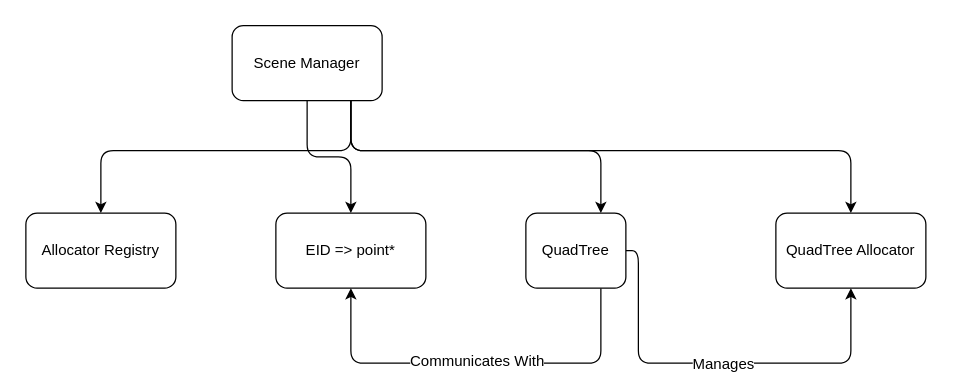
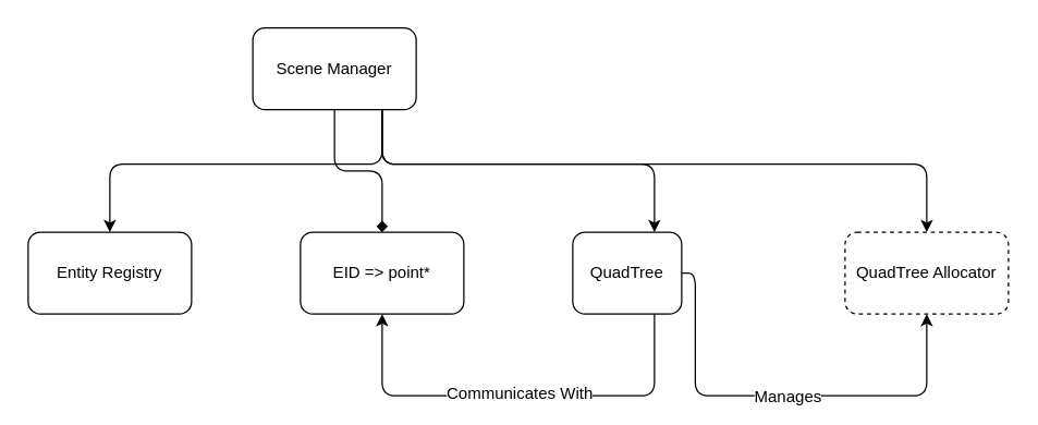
  <mxCell id="0" />
  <mxCell id="1" parent="0" />
- <mxCell id="2" style="edgeStyle=orthogonalEdgeStyle;rounded=1;orthogonalLoop=1;jettySize=auto;html=1;entryX=0.5;entryY=0;entryDx=0;entryDy=0;fontFamily=Helvetica;fontSize=12;fontColor=default;" edge="1" parent="1" source="6" target="8"><mxGeometry relative="1" as="geometry" /></mxCell>
+ <mxCell id="2" style="edgeStyle=orthogonalEdgeStyle;rounded=1;orthogonalLoop=1;jettySize=auto;html=1;entryX=0.5;entryY=0;entryDx=0;entryDy=0;fontFamily=Helvetica;fontSize=12;fontColor=default;endArrow=diamond;" edge="1" parent="1" source="6" target="8"><mxGeometry relative="1" as="geometry" /></mxCell>
  <mxCell id="3" style="edgeStyle=orthogonalEdgeStyle;shape=connector;rounded=1;orthogonalLoop=1;jettySize=auto;html=1;labelBackgroundColor=default;strokeColor=default;align=center;verticalAlign=middle;fontFamily=Helvetica;fontSize=12;fontColor=default;endArrow=classic;" edge="1" parent="1" source="6" target="7"><mxGeometry relative="1" as="geometry"><Array as="points"><mxPoint x="280" y="120" /><mxPoint x="80" y="120" /></Array></mxGeometry></mxCell>
  <mxCell id="4" style="edgeStyle=orthogonalEdgeStyle;shape=connector;rounded=1;orthogonalLoop=1;jettySize=auto;html=1;labelBackgroundColor=default;strokeColor=default;align=center;verticalAlign=middle;fontFamily=Helvetica;fontSize=12;fontColor=default;endArrow=classic;" edge="1" parent="1" source="6" target="13"><mxGeometry relative="1" as="geometry"><Array as="points"><mxPoint x="280" y="120" /><mxPoint x="480" y="120" /></Array></mxGeometry></mxCell>
  <mxCell id="5" style="edgeStyle=orthogonalEdgeStyle;shape=connector;rounded=1;orthogonalLoop=1;jettySize=auto;html=1;labelBackgroundColor=default;strokeColor=default;align=center;verticalAlign=middle;fontFamily=Helvetica;fontSize=12;fontColor=default;endArrow=classic;" edge="1" parent="1" source="6" target="14"><mxGeometry relative="1" as="geometry"><Array as="points"><mxPoint x="280" y="120" /><mxPoint x="680" y="120" /></Array></mxGeometry></mxCell>
  <mxCell id="6" value="Scene Manager" style="whiteSpace=wrap;html=1;rounded=1;strokeColor=default;align=center;verticalAlign=middle;fontFamily=Helvetica;fontSize=12;fontColor=default;fillColor=default;" vertex="1" parent="1"><mxGeometry x="185" y="20" width="120" height="60" as="geometry" /></mxCell>
- <mxCell id="7" value="Allocator Registry" style="rounded=1;whiteSpace=wrap;html=1;strokeColor=default;align=center;verticalAlign=middle;fontFamily=Helvetica;fontSize=12;fontColor=default;fillColor=default;" vertex="1" parent="1"><mxGeometry x="20" y="170" width="120" height="60" as="geometry" /></mxCell>
+ <mxCell id="7" value="Entity Registry" style="rounded=1;whiteSpace=wrap;html=1;strokeColor=default;align=center;verticalAlign=middle;fontFamily=Helvetica;fontSize=12;fontColor=default;fillColor=default;" vertex="1" parent="1"><mxGeometry x="20" y="170" width="120" height="60" as="geometry" /></mxCell>
  <mxCell id="8" value="EID =&amp;gt; point*" style="rounded=1;whiteSpace=wrap;html=1;strokeColor=default;align=center;verticalAlign=middle;fontFamily=Helvetica;fontSize=12;fontColor=default;fillColor=default;" vertex="1" parent="1"><mxGeometry x="220" y="170" width="120" height="60" as="geometry" /></mxCell>
  <mxCell id="9" style="edgeStyle=orthogonalEdgeStyle;shape=connector;rounded=1;orthogonalLoop=1;jettySize=auto;html=1;entryX=0.5;entryY=1;entryDx=0;entryDy=0;labelBackgroundColor=default;strokeColor=default;align=center;verticalAlign=middle;fontFamily=Helvetica;fontSize=12;fontColor=default;endArrow=classic;" edge="1" parent="1" source="13" target="8"><mxGeometry relative="1" as="geometry"><Array as="points"><mxPoint x="480" y="290" /><mxPoint x="280" y="290" /></Array></mxGeometry></mxCell>
  <mxCell id="10" value="Communicates With" style="edgeLabel;html=1;align=center;verticalAlign=middle;resizable=0;points=[];fontSize=12;fontFamily=Helvetica;fontColor=default;" vertex="1" connectable="0" parent="9"><mxGeometry x="0.087" y="-2" relative="1" as="geometry"><mxPoint x="14" as="offset" /></mxGeometry></mxCell>
  <mxCell id="11" style="edgeStyle=orthogonalEdgeStyle;shape=connector;rounded=1;orthogonalLoop=1;jettySize=auto;html=1;entryX=0.5;entryY=1;entryDx=0;entryDy=0;labelBackgroundColor=default;strokeColor=default;align=center;verticalAlign=middle;fontFamily=Helvetica;fontSize=12;fontColor=default;endArrow=classic;" edge="1" parent="1" source="13" target="14"><mxGeometry relative="1" as="geometry"><Array as="points"><mxPoint x="510" y="290" /><mxPoint x="680" y="290" /></Array></mxGeometry></mxCell>
  <mxCell id="12" value="Manages" style="edgeLabel;html=1;align=center;verticalAlign=middle;resizable=0;points=[];fontSize=12;fontFamily=Helvetica;fontColor=default;" vertex="1" connectable="0" parent="11"><mxGeometry x="-0.131" y="4" relative="1" as="geometry"><mxPoint x="24" y="4" as="offset" /></mxGeometry></mxCell>
  <mxCell id="13" value="QuadTree" style="rounded=1;whiteSpace=wrap;html=1;strokeColor=default;align=center;verticalAlign=middle;fontFamily=Helvetica;fontSize=12;fontColor=default;fillColor=default;" vertex="1" parent="1"><mxGeometry x="420" y="170" width="80" height="60" as="geometry" /></mxCell>
- <mxCell id="14" value="QuadTree Allocator" style="rounded=1;whiteSpace=wrap;html=1;strokeColor=default;align=center;verticalAlign=middle;fontFamily=Helvetica;fontSize=12;fontColor=default;fillColor=default;" vertex="1" parent="1"><mxGeometry x="620" y="170" width="120" height="60" as="geometry" /></mxCell>
+ <mxCell id="14" value="QuadTree Allocator" style="rounded=1;whiteSpace=wrap;html=1;strokeColor=default;align=center;verticalAlign=middle;fontFamily=Helvetica;fontSize=12;fontColor=default;fillColor=default;dashed=1;" vertex="1" parent="1"><mxGeometry x="620" y="170" width="120" height="60" as="geometry" /></mxCell>
